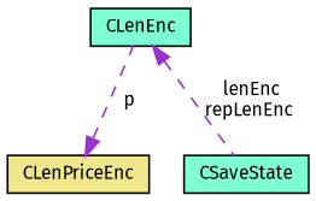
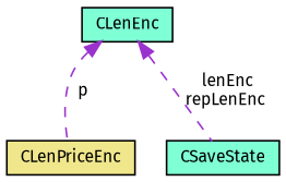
  digraph {
    fontname="Fira Sans"
    node [color=black fillcolor=aquamarine fontname="Fira Sans" fontsize=10 shape=record style=filled]
    edge [color=darkorchid3 dir=back fontname="Fira Sans" fontsize=10 labelfontname=Helvetica labelfontsize=10 style=dashed]
    n1 [fontcolor=black height=0.2 label=CSaveState width=0.4]
    n2 [fillcolor=khaki height=0.2 label=CLenPriceEnc width=0.4]
    n3 [height=0.2 label=CLenEnc width=0.4]
    n3 -> n1 [label=" lenEnc\nrepLenEnc"]
-   n2 -> n3 [label=" p"]
+   n3 -> n2 [label=" p"]
  }
